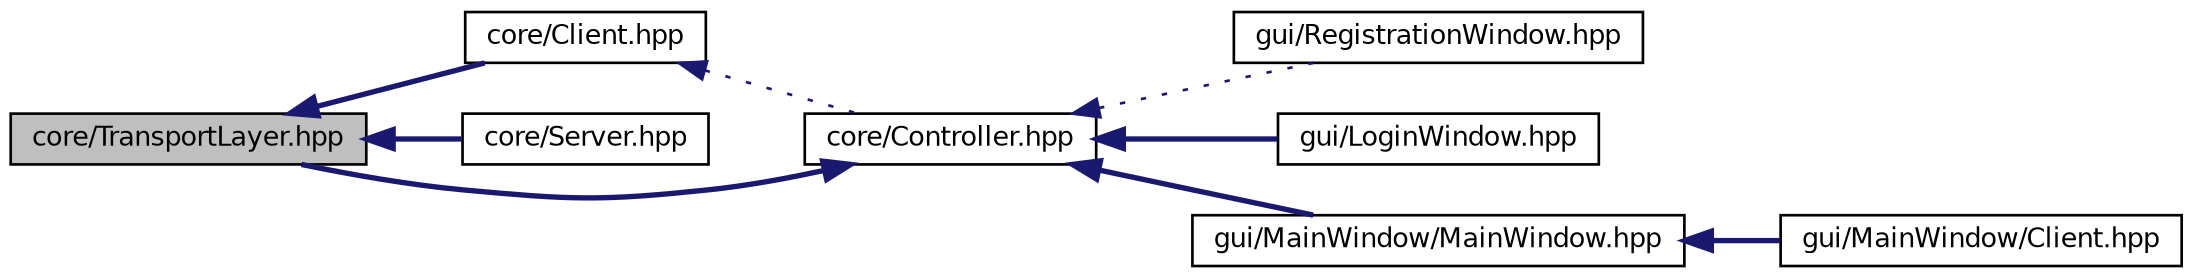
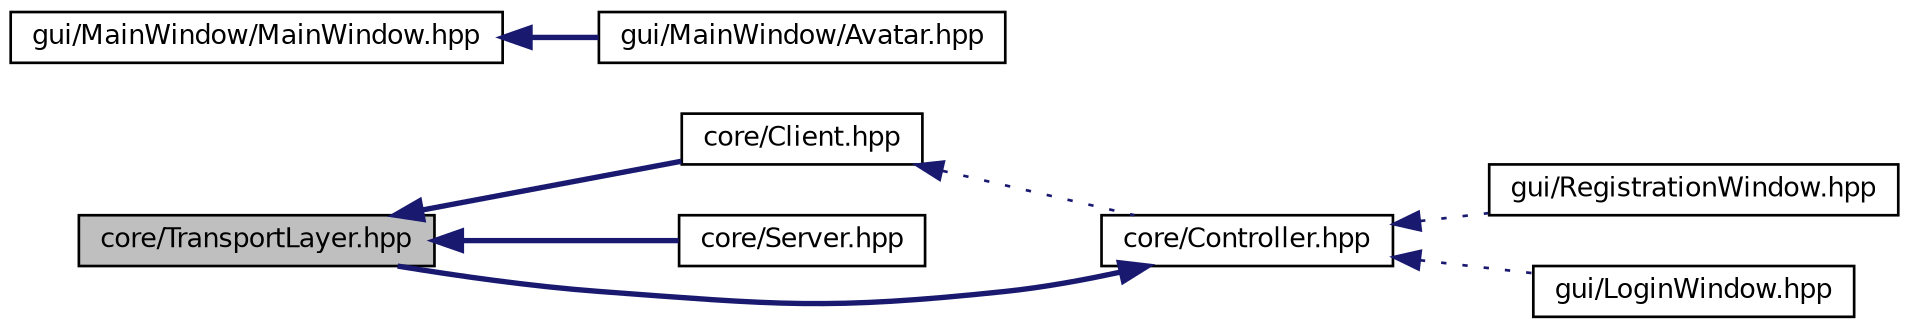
  digraph {
    rankdir=LR
    node [color=black fillcolor=white fontname=Helvetica fontsize=10 shape=record style=filled]
    edge [color=midnightblue dir=back fontname=Helvetica fontsize=10 labelfontname=Helvetica labelfontsize=10 style=bold]
    n1 [fillcolor=grey75 fontcolor=black height=0.2 label="core/TransportLayer.hpp" width=0.4]
    n2 [height=0.2 label="core/Client.hpp" width=0.4]
    n3 [height=0.2 label="core/Server.hpp" width=0.4]
    n4 [height=0.2 label="core/Controller.hpp" width=0.4]
    n5 [height=0.2 label="gui/RegistrationWindow.hpp" width=0.4]
    n6 [height=0.2 label="gui/LoginWindow.hpp" width=0.4]
    n7 [height=0.2 label="gui/MainWindow/MainWindow.hpp" width=0.4]
-   n8 [height=0.2 label="gui/MainWindow/Client.hpp" width=0.4]
+   n8 [height=0.2 label="gui/MainWindow/Avatar.hpp" width=0.4]
    n1 -> n2
    n1 -> n3
    n2 -> n4 [style=dotted]
    n4 -> n1
    n4 -> n5 [style=dotted]
-   n4 -> n6
-   n4 -> n7
+   n4 -> n6 [style=dotted]
    n7 -> n8
  }
